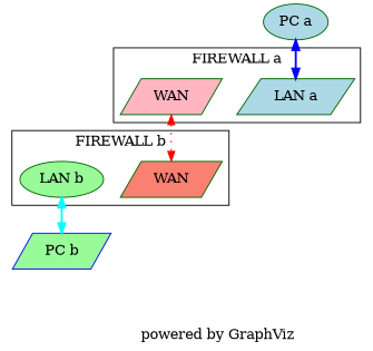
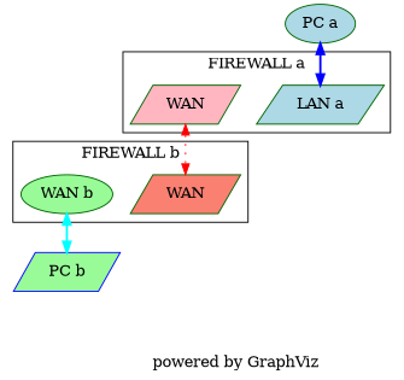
  digraph {
    label="\n              powered by GraphViz\n"
    style=solid
    node [color=darkgreen fillcolor=lightblue shape=parallelogram style=filled]
    edge [dir=both style=bold]
    n1 [label="LAN a"]
    n2 [fillcolor=lightpink label=WAN]
    n3 [fillcolor=salmon label=WAN]
-   n4 [fillcolor=palegreen label="LAN b" shape=ellipse]
+   n4 [fillcolor=palegreen label="WAN b" shape=ellipse]
    n5 [color=blue fillcolor=palegreen label="PC b"]
    n6 [label="PC a" shape=ellipse]
    subgraph cluster_1 {
      label="FIREWALL a"
      n1
      n2
    }
    subgraph cluster_2 {
      label="FIREWALL b"
      n3
      n4
    }
    n2 -> n3 [color=red style=dotted]
    n4 -> n5 [color=cyan]
    n6 -> n1 [color=blue]
  }
